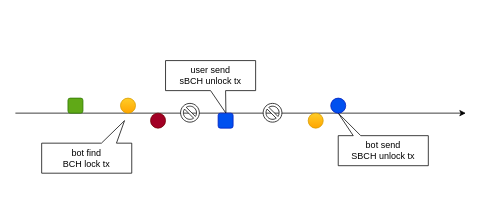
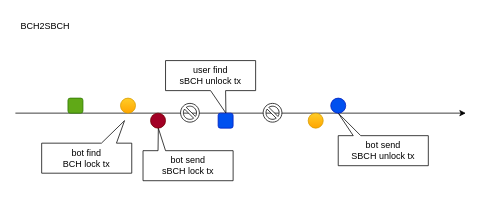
  <mxCell id="0" />
  <mxCell id="1" parent="0" />
  <mxCell id="2" value="" style="endArrow=classic;html=1;startArrow=none;" parent="1" edge="1"><mxGeometry width="50" height="50" relative="1" as="geometry"><mxPoint x="20" y="150" as="sourcePoint" /><mxPoint x="620" y="150" as="targetPoint" /></mxGeometry></mxCell>
+ <mxCell id="3" value="BCH2SBCH" style="text;html=1;strokeColor=none;fillColor=none;align=center;verticalAlign=middle;whiteSpace=wrap;rounded=0;" parent="1" vertex="1"><mxGeometry x="30" y="20" width="60" height="30" as="geometry" /></mxCell>
  <mxCell id="4" value="bot find&lt;br&gt;BCH lock tx" style="shape=callout;whiteSpace=wrap;html=1;perimeter=calloutPerimeter;position2=0.08;base=20;direction=west;size=30;position=0.17;" parent="1" vertex="1"><mxGeometry x="55" y="160" width="120" height="70" as="geometry" /></mxCell>
- <mxCell id="6" value="user send&lt;br&gt;sBCH unlock tx" style="shape=callout;whiteSpace=wrap;html=1;perimeter=calloutPerimeter;position2=0.67;" parent="1" vertex="1"><mxGeometry x="220" y="80" width="120" height="70" as="geometry" /></mxCell>
+ <mxCell id="5" value="bot send&lt;br&gt;sBCH lock tx" style="shape=callout;whiteSpace=wrap;html=1;perimeter=calloutPerimeter;position2=0.83;base=10;direction=west;size=30;position=0.75;" parent="1" vertex="1"><mxGeometry x="190" y="170" width="120" height="70" as="geometry" /></mxCell>
+ <mxCell id="6" value="user find&lt;br&gt;sBCH unlock tx" style="shape=callout;whiteSpace=wrap;html=1;perimeter=calloutPerimeter;position2=0.67;" parent="1" vertex="1"><mxGeometry x="220" y="80" width="120" height="70" as="geometry" /></mxCell>
  <mxCell id="7" value="bot send&lt;br&gt;SBCH unlock tx" style="shape=callout;whiteSpace=wrap;html=1;perimeter=calloutPerimeter;position2=1;base=10;direction=west;size=30;position=0.75;" parent="1" vertex="1"><mxGeometry x="450" y="150" width="120" height="70" as="geometry" /></mxCell>
  <mxCell id="8" value="" style="rounded=1;whiteSpace=wrap;html=1;fillColor=#60a917;fontColor=#ffffff;strokeColor=#2D7600;" parent="1" vertex="1"><mxGeometry x="90" y="130" width="20" height="20" as="geometry" /></mxCell>
  <mxCell id="9" value="" style="ellipse;whiteSpace=wrap;html=1;aspect=fixed;fillColor=#ffcd28;strokeColor=#d79b00;gradientColor=#ffa500;" parent="1" vertex="1"><mxGeometry x="160" y="130" width="20" height="20" as="geometry" /></mxCell>
  <mxCell id="10" value="" style="ellipse;whiteSpace=wrap;html=1;aspect=fixed;fillColor=#a20025;fontColor=#ffffff;strokeColor=#6F0000;" parent="1" vertex="1"><mxGeometry x="200" y="150" width="20" height="20" as="geometry" /></mxCell>
  <mxCell id="11" value="" style="rounded=1;whiteSpace=wrap;html=1;fillColor=#0050ef;fontColor=#ffffff;strokeColor=#001DBC;" parent="1" vertex="1"><mxGeometry x="290" y="150" width="20" height="20" as="geometry" /></mxCell>
  <mxCell id="12" value="" style="ellipse;whiteSpace=wrap;html=1;aspect=fixed;fillColor=#ffcd28;gradientColor=#ffa500;strokeColor=#d79b00;" parent="1" vertex="1"><mxGeometry x="410" y="150" width="20" height="20" as="geometry" /></mxCell>
  <mxCell id="13" value="" style="ellipse;whiteSpace=wrap;html=1;aspect=fixed;fillColor=#0050ef;strokeColor=#001DBC;fontColor=#ffffff;" parent="1" vertex="1"><mxGeometry x="440" y="130" width="20" height="20" as="geometry" /></mxCell>
  <mxCell id="14" value="" style="verticalLabelPosition=bottom;verticalAlign=top;html=1;shape=mxgraph.basic.no_symbol" vertex="1" parent="1"><mxGeometry x="240" y="137" width="25" height="25" as="geometry" /></mxCell>
  <mxCell id="15" value="" style="verticalLabelPosition=bottom;verticalAlign=top;html=1;shape=mxgraph.basic.no_symbol" vertex="1" parent="1"><mxGeometry x="350" y="137" width="25" height="25" as="geometry" /></mxCell>
